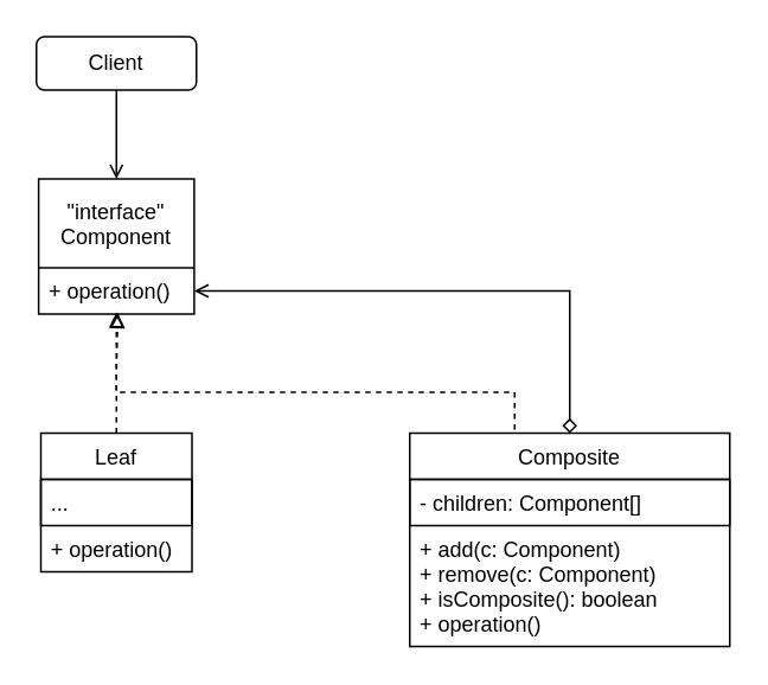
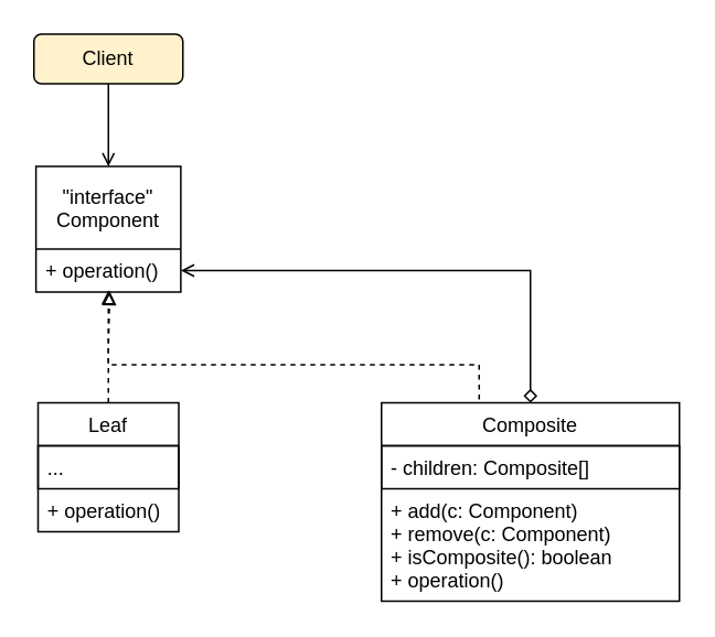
  <mxCell id="0" />
  <mxCell id="1" parent="0" />
  <mxCell id="2" style="edgeStyle=orthogonalEdgeStyle;rounded=0;orthogonalLoop=1;jettySize=auto;html=1;entryX=0.5;entryY=0;entryDx=0;entryDy=0;endArrow=open;endFill=0;" parent="1" source="3" target="4" edge="1"><mxGeometry relative="1" as="geometry" /></mxCell>
- <mxCell id="3" value="Client" style="rounded=1;whiteSpace=wrap;html=1;" parent="1" vertex="1"><mxGeometry x="20" y="20" width="90" height="30" as="geometry" /></mxCell>
+ <mxCell id="3" value="Client" style="rounded=1;whiteSpace=wrap;html=1;fillColor=#fff2cc;" parent="1" vertex="1"><mxGeometry x="20" y="20" width="90" height="30" as="geometry" /></mxCell>
  <mxCell id="4" value="&quot;interface&quot;&#10;Component" style="swimlane;fontStyle=0;childLayout=stackLayout;horizontal=1;startSize=50;horizontalStack=0;resizeParent=1;resizeParentMax=0;resizeLast=0;collapsible=1;marginBottom=0;" parent="1" vertex="1"><mxGeometry x="21.25" y="100" width="87.5" height="76" as="geometry" /></mxCell>
  <mxCell id="5" value="+ operation()" style="text;strokeColor=none;fillColor=none;align=left;verticalAlign=top;spacingLeft=4;spacingRight=4;overflow=hidden;rotatable=0;points=[[0,0.5],[1,0.5]];portConstraint=eastwest;" parent="4" vertex="1"><mxGeometry y="50" width="87.5" height="26" as="geometry" /></mxCell>
  <mxCell id="6" style="edgeStyle=orthogonalEdgeStyle;rounded=0;orthogonalLoop=1;jettySize=auto;html=1;entryX=0.509;entryY=0.98;entryDx=0;entryDy=0;entryPerimeter=0;startArrow=none;startFill=0;endArrow=block;endFill=0;dashed=1;" parent="1" source="7" target="5" edge="1"><mxGeometry relative="1" as="geometry" /></mxCell>
  <mxCell id="7" value="Leaf" style="swimlane;fontStyle=0;childLayout=stackLayout;horizontal=1;startSize=26;horizontalStack=0;resizeParent=1;resizeParentMax=0;resizeLast=0;collapsible=1;marginBottom=0;" parent="1" vertex="1"><mxGeometry x="22.5" y="243" width="85" height="78" as="geometry" /></mxCell>
  <mxCell id="8" value="..." style="text;strokeColor=#000000;fillColor=none;align=left;verticalAlign=top;spacingLeft=4;spacingRight=4;overflow=hidden;rotatable=0;points=[[0,0.5],[1,0.5]];portConstraint=eastwest;" parent="7" vertex="1"><mxGeometry y="26" width="85" height="26" as="geometry" /></mxCell>
  <mxCell id="9" value="+ operation()" style="text;strokeColor=none;fillColor=none;align=left;verticalAlign=top;spacingLeft=4;spacingRight=4;overflow=hidden;rotatable=0;points=[[0,0.5],[1,0.5]];portConstraint=eastwest;" parent="7" vertex="1"><mxGeometry y="52" width="85" height="26" as="geometry" /></mxCell>
  <mxCell id="10" style="edgeStyle=orthogonalEdgeStyle;rounded=0;orthogonalLoop=1;jettySize=auto;html=1;entryX=1;entryY=0.5;entryDx=0;entryDy=0;endArrow=open;endFill=0;startArrow=diamond;startFill=0;" parent="1" source="12" target="5" edge="1"><mxGeometry relative="1" as="geometry" /></mxCell>
  <mxCell id="11" style="edgeStyle=orthogonalEdgeStyle;rounded=0;orthogonalLoop=1;jettySize=auto;html=1;dashed=1;startArrow=none;startFill=0;endArrow=block;endFill=0;" parent="1" edge="1"><mxGeometry relative="1" as="geometry"><mxPoint x="289.034" y="241" as="sourcePoint" /><mxPoint x="65" y="175" as="targetPoint" /><Array as="points"><mxPoint x="289" y="220" /><mxPoint x="65" y="220" /></Array></mxGeometry></mxCell>
  <mxCell id="12" value="Composite" style="swimlane;fontStyle=0;childLayout=stackLayout;horizontal=1;startSize=26;horizontalStack=0;resizeParent=1;resizeParentMax=0;resizeLast=0;collapsible=1;marginBottom=0;" parent="1" vertex="1"><mxGeometry x="230" y="243" width="180" height="120" as="geometry" /></mxCell>
- <mxCell id="13" value="- children: Component[]" style="text;strokeColor=#000000;fillColor=none;align=left;verticalAlign=top;spacingLeft=4;spacingRight=4;overflow=hidden;rotatable=0;points=[[0,0.5],[1,0.5]];portConstraint=eastwest;" parent="12" vertex="1"><mxGeometry y="26" width="180" height="26" as="geometry" /></mxCell>
+ <mxCell id="13" value="- children: Composite[]" style="text;strokeColor=#000000;fillColor=none;align=left;verticalAlign=top;spacingLeft=4;spacingRight=4;overflow=hidden;rotatable=0;points=[[0,0.5],[1,0.5]];portConstraint=eastwest;" parent="12" vertex="1"><mxGeometry y="26" width="180" height="26" as="geometry" /></mxCell>
  <mxCell id="14" value="+ add(c: Component)&#10;+ remove(c: Component)&#10;+ isComposite(): boolean&#10;+ operation()" style="text;strokeColor=none;fillColor=none;align=left;verticalAlign=top;spacingLeft=4;spacingRight=4;overflow=hidden;rotatable=0;points=[[0,0.5],[1,0.5]];portConstraint=eastwest;" parent="12" vertex="1"><mxGeometry y="52" width="180" height="68" as="geometry" /></mxCell>
